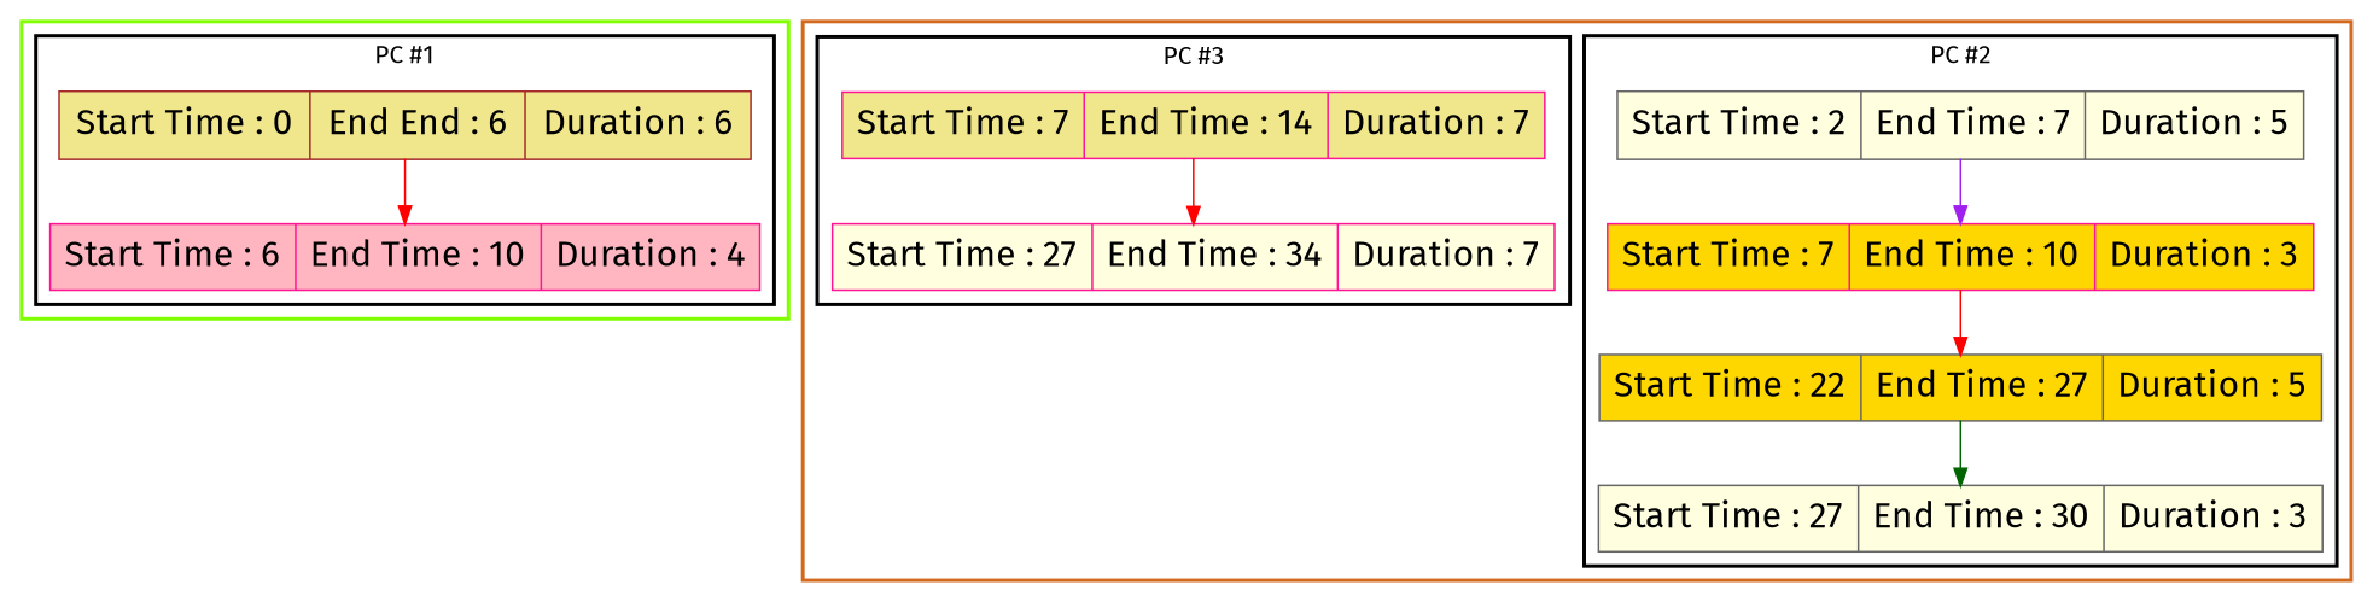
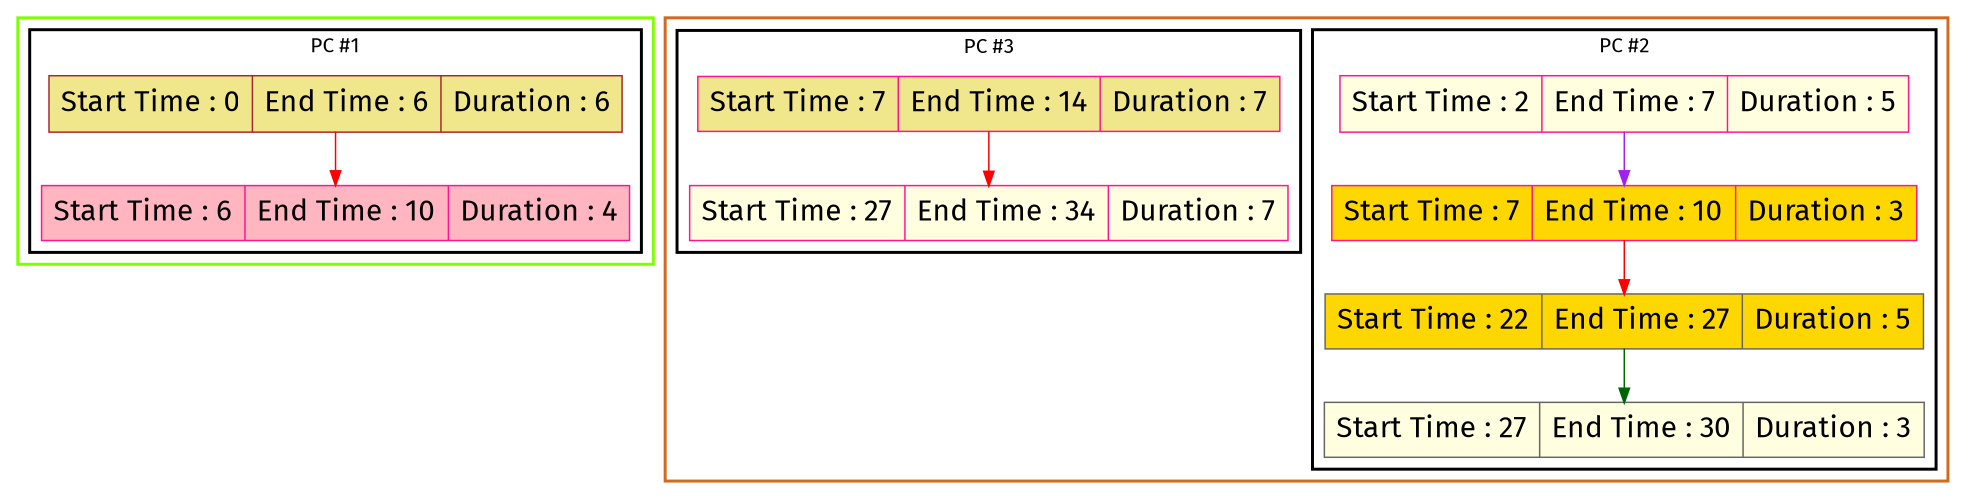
  digraph {
    fontname="Fira Sans"
    rankdir=TB
    node [color=deeppink fillcolor=lightyellow fontname="Fira Sans" fontsize=20 shape=record style=filled]
    edge [color=red fontname="Fira Sans"]
-   n1 [color=brown fillcolor=khaki label="Start Time : 0 | End End : 6 | Duration : 6"]
+   n1 [color=brown fillcolor=khaki label="Start Time : 0 | End Time : 6 | Duration : 6"]
    n2 [fillcolor=lightpink label="Start Time : 6 | End Time : 10 | Duration : 4"]
-   n3 [color=gray40 label="Start Time : 2 | End Time : 7 | Duration : 5"]
+   n3 [label="Start Time : 2 | End Time : 7 | Duration : 5"]
    n4 [fillcolor=gold label="Start Time : 7 | End Time : 10 | Duration : 3"]
    n5 [color=gray40 fillcolor=gold label="Start Time : 22 | End Time : 27 | Duration : 5"]
    n6 [color=gray40 label="Start Time : 27 | End Time : 30 | Duration : 3"]
    n7 [fillcolor=khaki label="Start Time : 7 | End Time : 14 | Duration : 7"]
    n8 [label="Start Time : 27 | End Time : 34 | Duration : 7"]
    subgraph cluster_1 {
      color=chartreuse
      style=bold
      subgraph cluster_2 {
        color=black
        label="PC #1"
        style=bold
        n1
        n2
      }
    }
    subgraph cluster_3 {
      color=chocolate
      style=bold
      subgraph cluster_4 {
        color=black
        label="PC #2"
        style=bold
        n3
        n4
        n5
        n6
      }
      subgraph cluster_5 {
        color=black
        label="PC #3"
        style=bold
        n7
        n8
      }
    }
    subgraph cluster_6 {
      color=coral
      style=bold
      subgraph cluster_7 {
        color=black
        label="PC #4"
        style=bold
      }
    }
    subgraph cluster_8 {
      color=cornflower
      style=bold
      subgraph cluster_9 {
        color=black
        label="PC #5"
        style=bold
      }
    }
    subgraph cluster_10 {
      color=crimson
      style=bold
      subgraph cluster_11 {
        color=black
        label="PC #6"
        style=bold
      }
      subgraph cluster_12 {
        color=black
        label="PC #7"
        style=bold
      }
    }
    n1 -> n2
    n3 -> n4 [color=purple]
    n4 -> n5
    n5 -> n6 [color=darkgreen]
    n7 -> n8
  }
